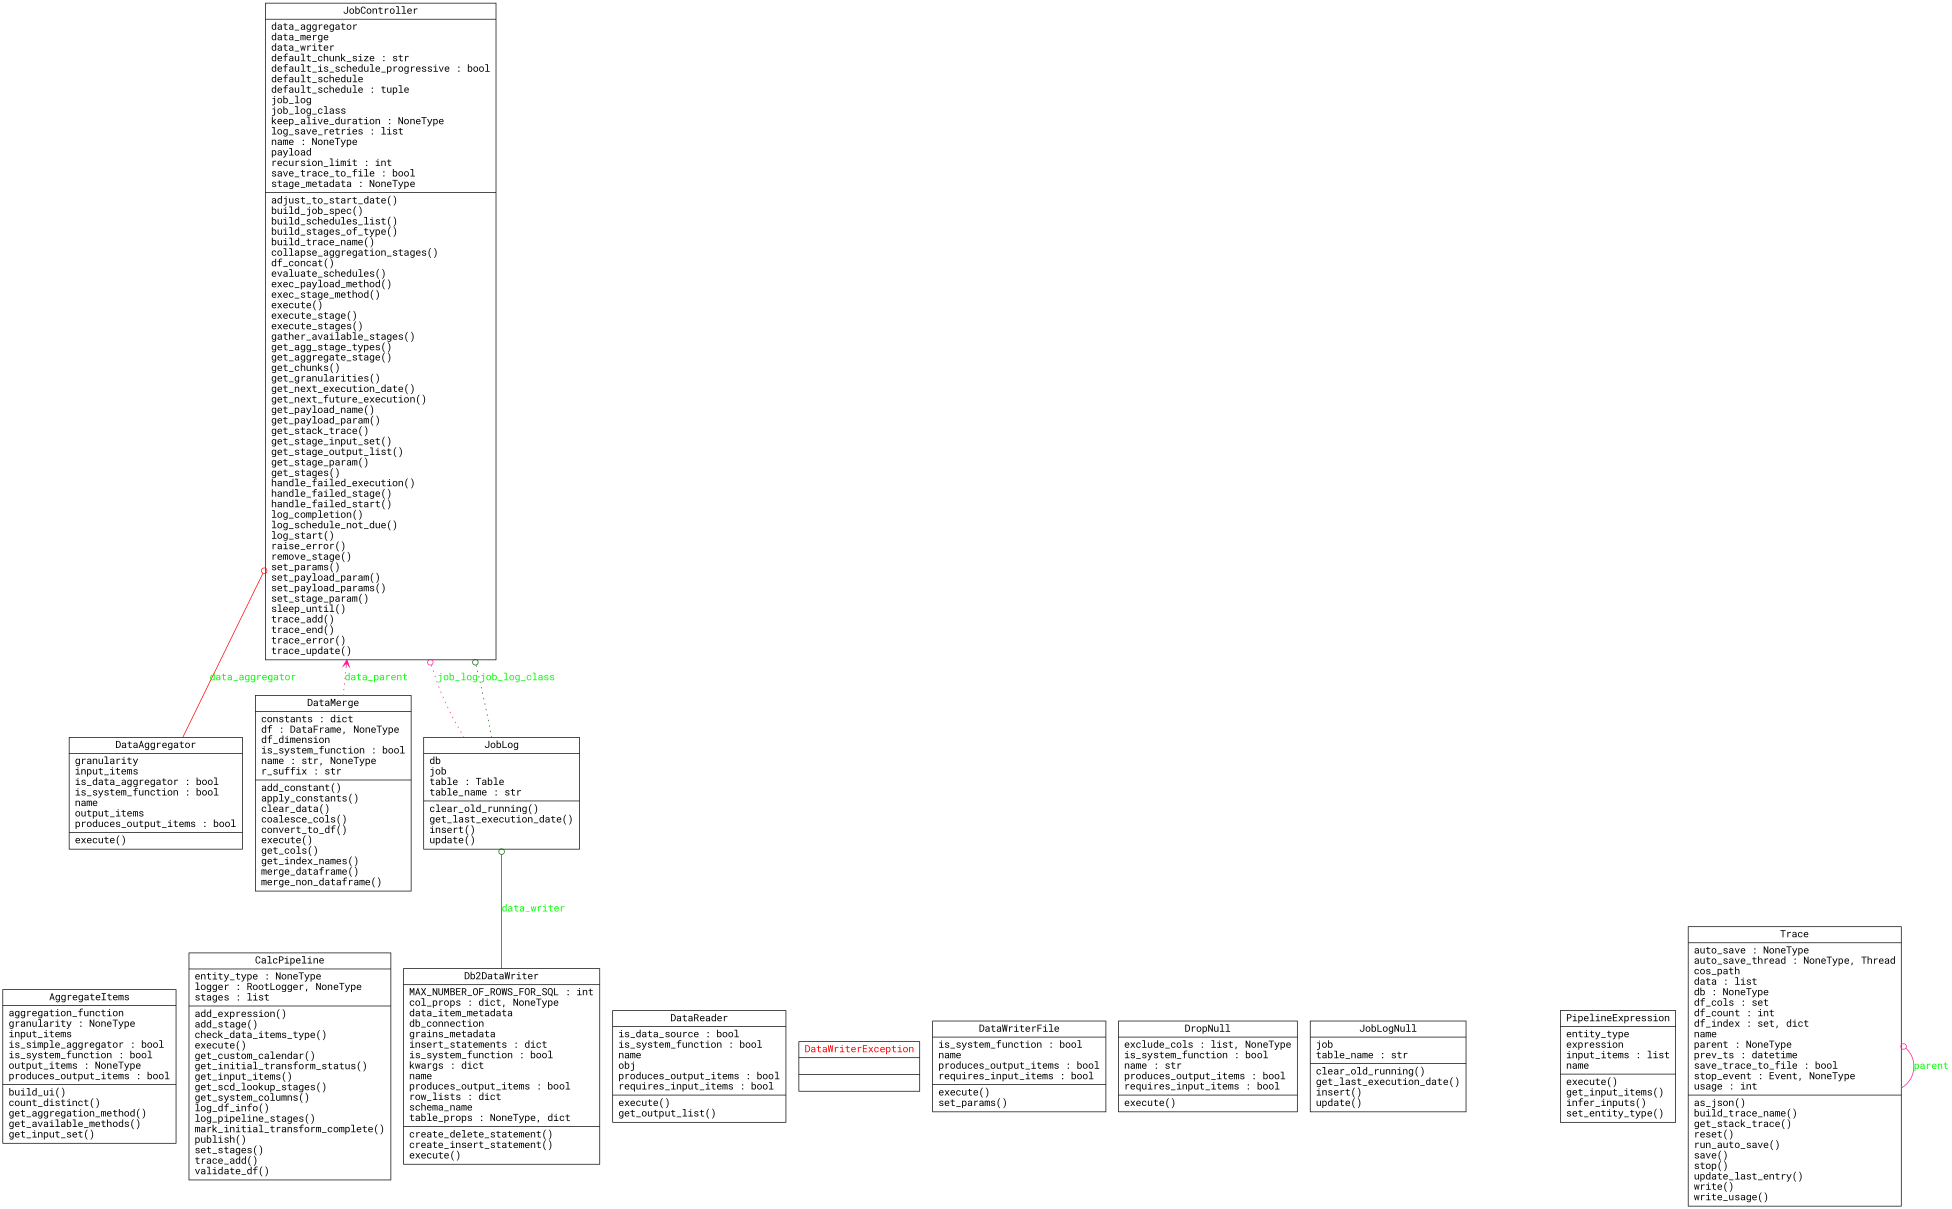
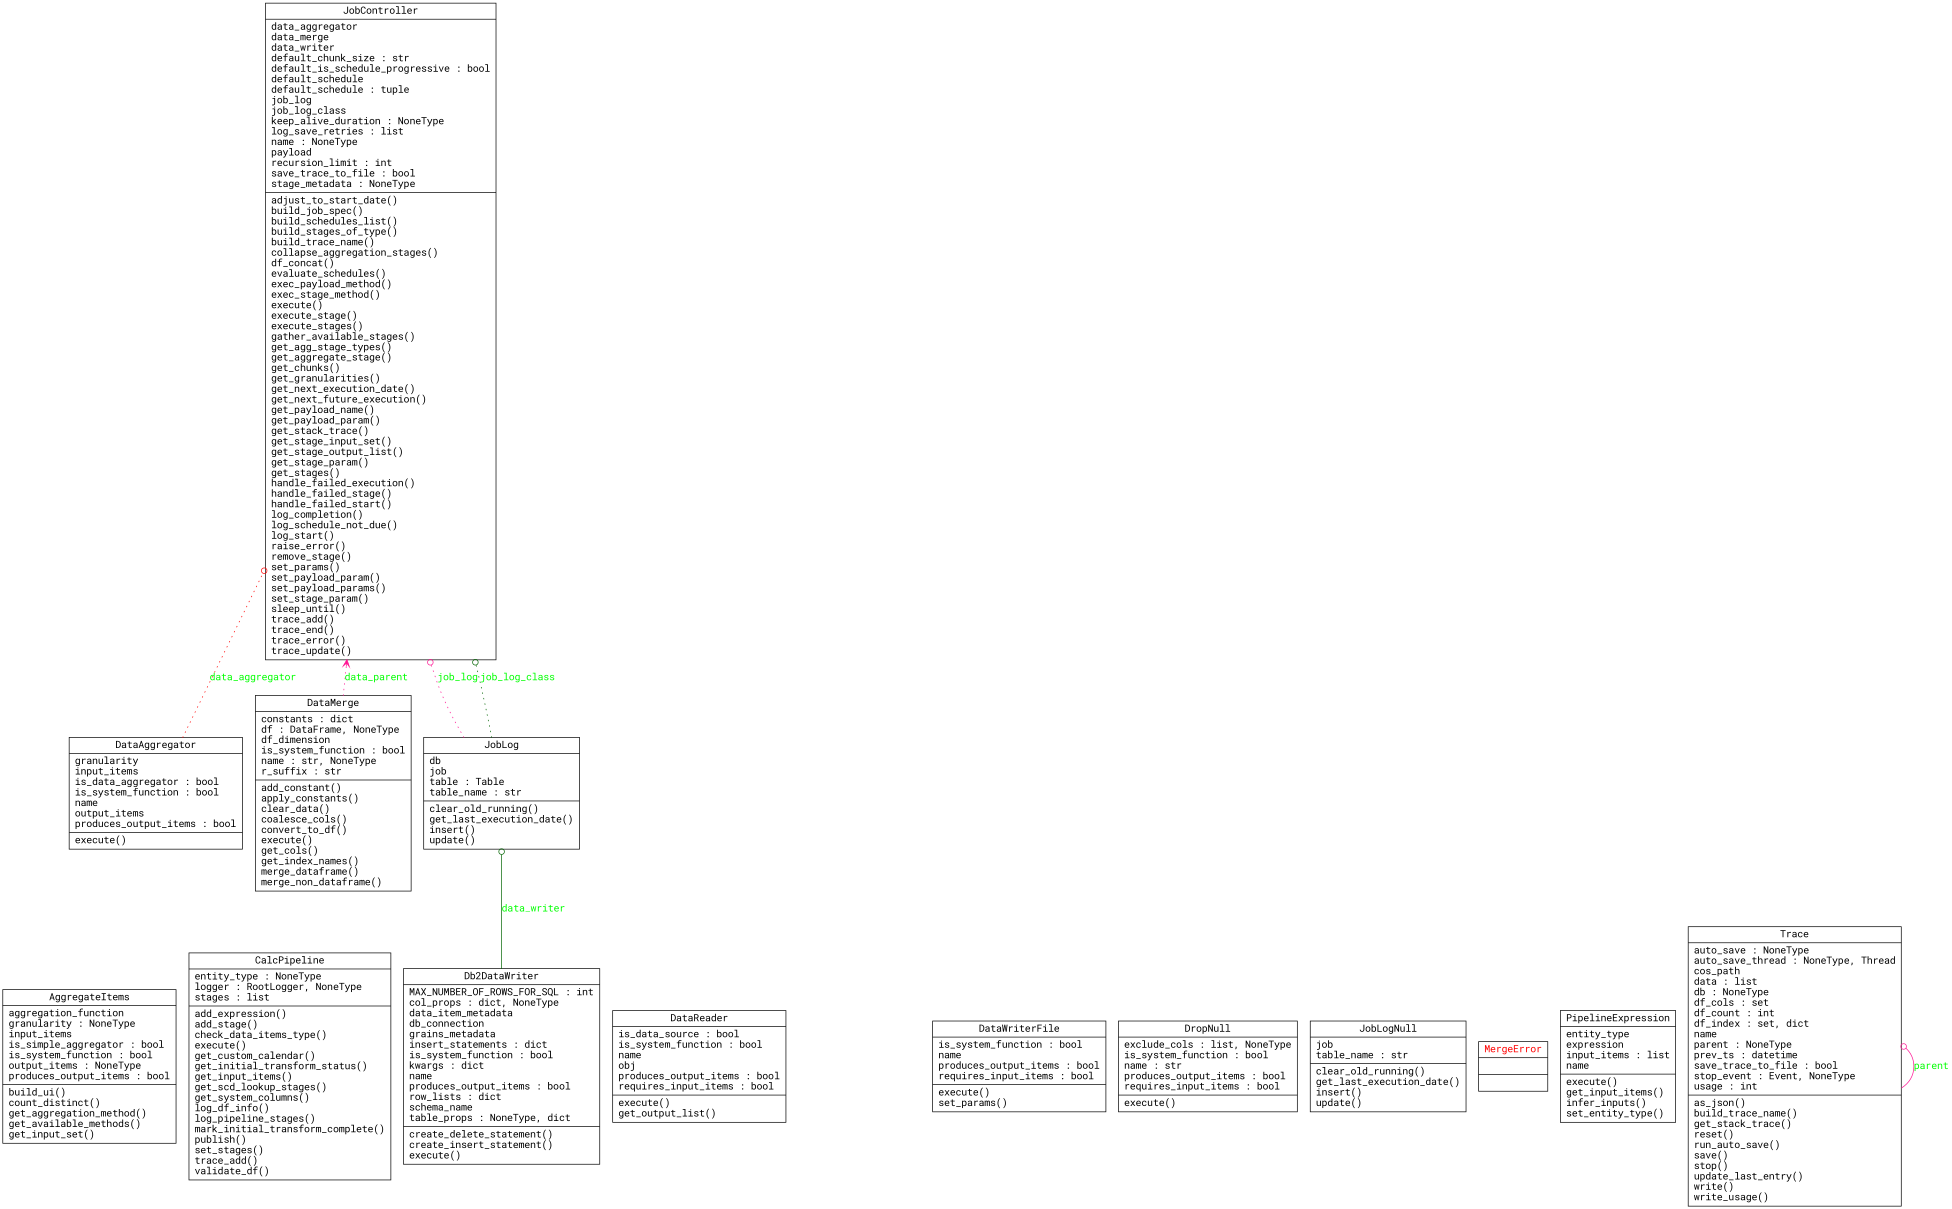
  digraph {
    fontname="Roboto Mono"
    rankdir=BT
    node [fontname="Roboto Mono" shape=record]
    edge [arrowhead=odot arrowtail=none color=deeppink fontcolor=green fontname="Roboto Mono" style=solid]
    n1 [label="{AggregateItems|aggregation_function\lgranularity : NoneType\linput_items\lis_simple_aggregator : bool\lis_system_function : bool\loutput_items : NoneType\lproduces_output_items : bool\l|build_ui()\lcount_distinct()\lget_aggregation_method()\lget_available_methods()\lget_input_set()\l}"]
    n2 [label="{CalcPipeline|entity_type : NoneType\llogger : RootLogger, NoneType\lstages : list\l|add_expression()\ladd_stage()\lcheck_data_items_type()\lexecute()\lget_custom_calendar()\lget_initial_transform_status()\lget_input_items()\lget_scd_lookup_stages()\lget_system_columns()\llog_df_info()\llog_pipeline_stages()\lmark_initial_transform_complete()\lpublish()\lset_stages()\ltrace_add()\lvalidate_df()\l}"]
    n3 [label="{DataAggregator|granularity\linput_items\lis_data_aggregator : bool\lis_system_function : bool\lname\loutput_items\lproduces_output_items : bool\l|execute()\l}"]
    n4 [label="{JobController|data_aggregator\ldata_merge\ldata_writer\ldefault_chunk_size : str\ldefault_is_schedule_progressive : bool\ldefault_schedule\ldefault_schedule : tuple\ljob_log\ljob_log_class\lkeep_alive_duration : NoneType\llog_save_retries : list\lname : NoneType\lpayload\lrecursion_limit : int\lsave_trace_to_file : bool\lstage_metadata : NoneType\l|adjust_to_start_date()\lbuild_job_spec()\lbuild_schedules_list()\lbuild_stages_of_type()\lbuild_trace_name()\lcollapse_aggregation_stages()\ldf_concat()\levaluate_schedules()\lexec_payload_method()\lexec_stage_method()\lexecute()\lexecute_stage()\lexecute_stages()\lgather_available_stages()\lget_agg_stage_types()\lget_aggregate_stage()\lget_chunks()\lget_granularities()\lget_next_execution_date()\lget_next_future_execution()\lget_payload_name()\lget_payload_param()\lget_stack_trace()\lget_stage_input_set()\lget_stage_output_list()\lget_stage_param()\lget_stages()\lhandle_failed_execution()\lhandle_failed_stage()\lhandle_failed_start()\llog_completion()\llog_schedule_not_due()\llog_start()\lraise_error()\lremove_stage()\lset_params()\lset_payload_param()\lset_payload_params()\lset_stage_param()\lsleep_until()\ltrace_add()\ltrace_end()\ltrace_error()\ltrace_update()\l}"]
    n5 [label="{DataMerge|constants : dict\ldf : DataFrame, NoneType\ldf_dimension\lis_system_function : bool\lname : str, NoneType\lr_suffix : str\l|add_constant()\lapply_constants()\lclear_data()\lcoalesce_cols()\lconvert_to_df()\lexecute()\lget_cols()\lget_index_names()\lmerge_dataframe()\lmerge_non_dataframe()\l}"]
    n6 [label="{DataReader|is_data_source : bool\lis_system_function : bool\lname\lobj\lproduces_output_items : bool\lrequires_input_items : bool\l|execute()\lget_output_list()\l}"]
-   n7 [fontcolor=red label="{DataWriterException|\l|}"]
    n8 [label="{DataWriterFile|is_system_function : bool\lname\lproduces_output_items : bool\lrequires_input_items : bool\l|execute()\lset_params()\l}"]
    n9 [label="{Db2DataWriter|MAX_NUMBER_OF_ROWS_FOR_SQL : int\lcol_props : dict, NoneType\ldata_item_metadata\ldb_connection\lgrains_metadata\linsert_statements : dict\lis_system_function : bool\lkwargs : dict\lname\lproduces_output_items : bool\lrow_lists : dict\lschema_name\ltable_props : NoneType, dict\l|create_delete_statement()\lcreate_insert_statement()\lexecute()\l}"]
    n10 [label="{JobLog|db\ljob\ltable : Table\ltable_name : str\l|clear_old_running()\lget_last_execution_date()\linsert()\lupdate()\l}"]
    n11 [label="{DropNull|exclude_cols : list, NoneType\lis_system_function : bool\lname : str\lproduces_output_items : bool\lrequires_input_items : bool\l|execute()\l}"]
    n12 [label="{JobLogNull|job\ltable_name : str\l|clear_old_running()\lget_last_execution_date()\linsert()\lupdate()\l}"]
+   n13 [fontcolor=red label="{MergeError|\l|}"]
    n14 [label="{PipelineExpression|entity_type\lexpression\linput_items : list\lname\l|execute()\lget_input_items()\linfer_inputs()\lset_entity_type()\l}"]
    n15 [label="{Trace|auto_save : NoneType\lauto_save_thread : NoneType, Thread\lcos_path\ldata : list\ldb : NoneType\ldf_cols : set\ldf_count : int\ldf_index : set, dict\lname\lparent : NoneType\lprev_ts : datetime\lsave_trace_to_file : bool\lstop_event : Event, NoneType\lusage : int\l|as_json()\lbuild_trace_name()\lget_stack_trace()\lreset()\lrun_auto_save()\lsave()\lstop()\lupdate_last_entry()\lwrite()\lwrite_usage()\l}"]
-   n3 -> n4 [color=red label=data_aggregator]
+   n3 -> n4 [color=red label=data_aggregator style=dotted]
    n5 -> n4 [arrowhead=vee label=data_parent style=dotted]
    n9 -> n10 [color=darkgreen label=data_writer]
    n10 -> n4 [label=job_log style=dotted]
    n10 -> n4 [color=darkgreen label=job_log_class style=dotted]
    n15 -> n15 [label=parent]
  }
